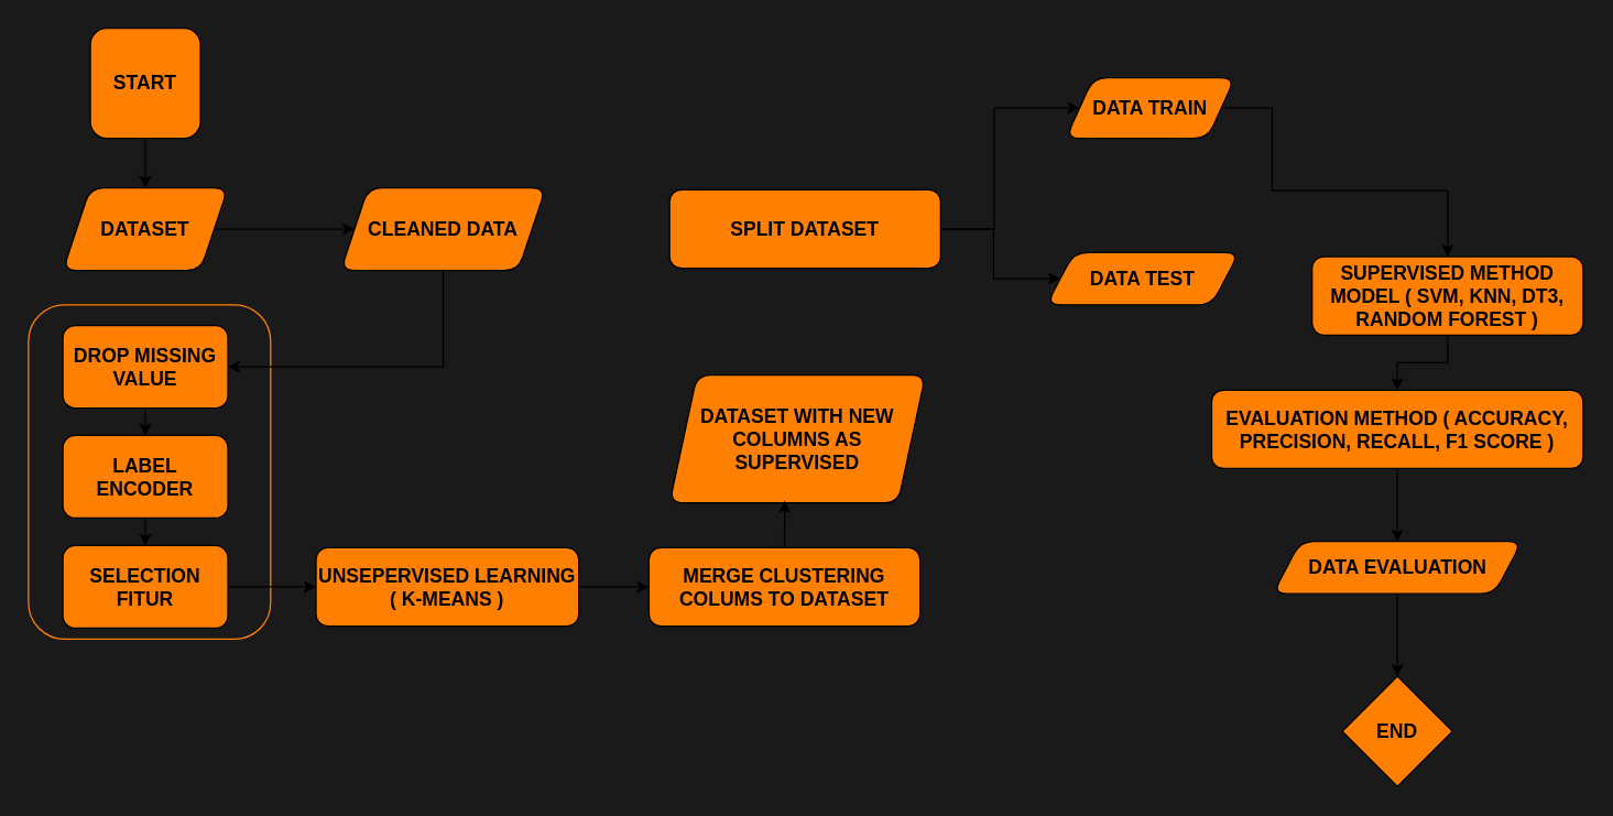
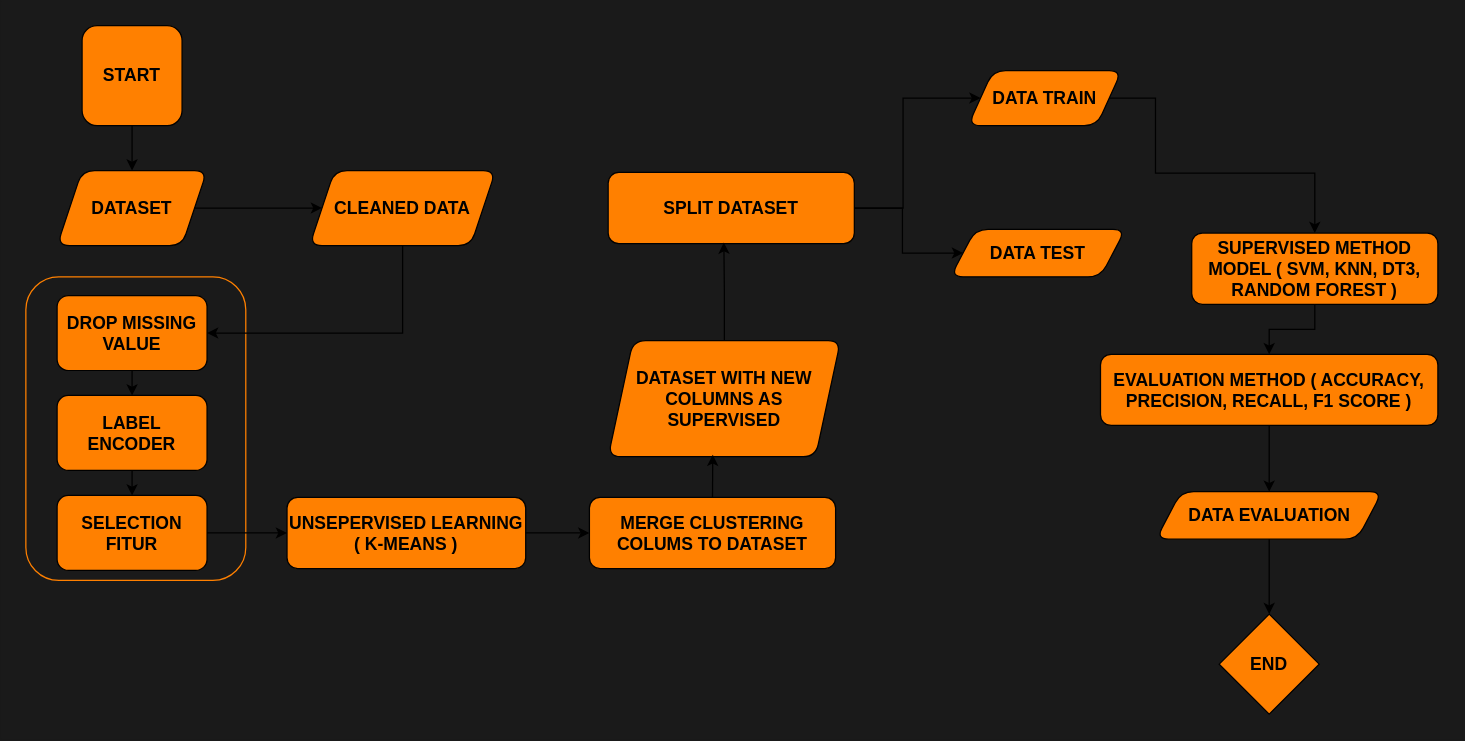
  <mxCell id="0" />
  <mxCell id="1" parent="0" />
  <mxCell id="2" value="" style="group" vertex="1" connectable="0" parent="1"><mxGeometry x="20" y="20" width="1130" height="551" as="geometry" /></mxCell>
  <mxCell id="3" value="" style="whiteSpace=wrap;html=1;rounded=1;shadow=0;sketch=0;fontColor=#000000;fillColor=none;strokeColor=#FF8000;" vertex="1" parent="2"><mxGeometry y="201" width="176" height="243" as="geometry" /></mxCell>
  <mxCell id="4" value="&lt;h3&gt;&lt;b&gt;&lt;font color=&quot;#000000&quot;&gt;START&lt;/font&gt;&lt;/b&gt;&lt;/h3&gt;" style="whiteSpace=wrap;html=1;aspect=fixed;fillColor=#FF8000;shadow=0;rounded=1;" vertex="1" parent="2"><mxGeometry x="45" width="80" height="80" as="geometry" /></mxCell>
  <mxCell id="5" value="&lt;h3 style=&quot;&quot;&gt;DATASET&lt;/h3&gt;" style="shape=parallelogram;perimeter=parallelogramPerimeter;whiteSpace=wrap;html=1;fixedSize=1;fontColor=#000000;fillColor=#FF8000;rounded=1;" vertex="1" parent="2"><mxGeometry x="25" y="116" width="120" height="60" as="geometry" /></mxCell>
  <mxCell id="6" style="edgeStyle=orthogonalEdgeStyle;rounded=0;orthogonalLoop=1;jettySize=auto;html=1;exitX=0.5;exitY=1;exitDx=0;exitDy=0;entryX=0.5;entryY=0;entryDx=0;entryDy=0;fontColor=#000000;" edge="1" parent="2" source="4" target="5"><mxGeometry relative="1" as="geometry" /></mxCell>
  <mxCell id="7" value="&lt;h3 style=&quot;&quot;&gt;DROP MISSING VALUE&lt;/h3&gt;" style="whiteSpace=wrap;html=1;fontColor=#000000;fillColor=#FF8000;rounded=1;" vertex="1" parent="2"><mxGeometry x="25" y="216" width="120" height="60" as="geometry" /></mxCell>
  <mxCell id="8" value="&lt;h3 style=&quot;&quot;&gt;LABEL ENCODER&lt;/h3&gt;" style="whiteSpace=wrap;html=1;fontColor=#000000;fillColor=#FF8000;rounded=1;" vertex="1" parent="2"><mxGeometry x="25" y="296" width="120" height="60" as="geometry" /></mxCell>
  <mxCell id="9" style="edgeStyle=orthogonalEdgeStyle;rounded=0;orthogonalLoop=1;jettySize=auto;html=1;exitX=0.5;exitY=1;exitDx=0;exitDy=0;entryX=0.5;entryY=0;entryDx=0;entryDy=0;fontColor=#000000;" edge="1" parent="2" source="7" target="8"><mxGeometry relative="1" as="geometry" /></mxCell>
  <mxCell id="10" value="&lt;h3 style=&quot;&quot;&gt;SELECTION FITUR&lt;/h3&gt;" style="whiteSpace=wrap;html=1;fontColor=#000000;fillColor=#FF8000;rounded=1;" vertex="1" parent="2"><mxGeometry x="25" y="376" width="120" height="60" as="geometry" /></mxCell>
  <mxCell id="11" style="edgeStyle=orthogonalEdgeStyle;rounded=0;orthogonalLoop=1;jettySize=auto;html=1;exitX=0.5;exitY=1;exitDx=0;exitDy=0;entryX=0.5;entryY=0;entryDx=0;entryDy=0;fontColor=#000000;" edge="1" parent="2" source="8" target="10"><mxGeometry relative="1" as="geometry" /></mxCell>
  <mxCell id="12" style="edgeStyle=orthogonalEdgeStyle;rounded=0;orthogonalLoop=1;jettySize=auto;html=1;exitX=0.5;exitY=1;exitDx=0;exitDy=0;entryX=1;entryY=0.5;entryDx=0;entryDy=0;fontColor=#000000;" edge="1" parent="2" source="13" target="7"><mxGeometry relative="1" as="geometry" /></mxCell>
  <mxCell id="13" value="&lt;h3 style=&quot;&quot;&gt;CLEANED DATA&lt;/h3&gt;" style="shape=parallelogram;perimeter=parallelogramPerimeter;whiteSpace=wrap;html=1;fixedSize=1;fontColor=#000000;fillColor=#FF8000;rounded=1;" vertex="1" parent="2"><mxGeometry x="227" y="116" width="149" height="60" as="geometry" /></mxCell>
  <mxCell id="14" style="edgeStyle=orthogonalEdgeStyle;rounded=0;orthogonalLoop=1;jettySize=auto;html=1;exitX=1;exitY=0.5;exitDx=0;exitDy=0;entryX=0;entryY=0.5;entryDx=0;entryDy=0;fontColor=#000000;" edge="1" parent="2" source="5" target="13"><mxGeometry relative="1" as="geometry" /></mxCell>
  <mxCell id="15" value="&lt;h3 style=&quot;&quot;&gt;UNSEPERVISED LEARNING ( K-MEANS )&lt;/h3&gt;" style="whiteSpace=wrap;html=1;fontColor=#000000;fillColor=#FF8000;rounded=1;" vertex="1" parent="2"><mxGeometry x="209" y="377.5" width="191" height="57" as="geometry" /></mxCell>
  <mxCell id="16" style="edgeStyle=orthogonalEdgeStyle;rounded=0;orthogonalLoop=1;jettySize=auto;html=1;exitX=1;exitY=0.5;exitDx=0;exitDy=0;fontColor=#000000;" edge="1" parent="2" source="10" target="15"><mxGeometry relative="1" as="geometry" /></mxCell>
  <mxCell id="17" value="&lt;h3 style=&quot;&quot;&gt;MERGE CLUSTERING COLUMS TO DATASET&lt;/h3&gt;" style="whiteSpace=wrap;html=1;fontColor=#000000;fillColor=#FF8000;rounded=1;" vertex="1" parent="2"><mxGeometry x="451" y="377.5" width="197" height="57" as="geometry" /></mxCell>
  <mxCell id="18" style="edgeStyle=orthogonalEdgeStyle;rounded=0;orthogonalLoop=1;jettySize=auto;html=1;exitX=1;exitY=0.5;exitDx=0;exitDy=0;entryX=0;entryY=0.5;entryDx=0;entryDy=0;fontColor=#000000;" edge="1" parent="2" source="15" target="17"><mxGeometry relative="1" as="geometry" /></mxCell>
  <mxCell id="19" value="&lt;h3 style=&quot;&quot;&gt;DATASET WITH NEW COLUMNS AS SUPERVISED&lt;/h3&gt;" style="shape=parallelogram;perimeter=parallelogramPerimeter;whiteSpace=wrap;html=1;fixedSize=1;fontColor=#000000;fillColor=#FF8000;rounded=1;" vertex="1" parent="2"><mxGeometry x="466" y="252" width="186" height="93" as="geometry" /></mxCell>
  <mxCell id="20" style="edgeStyle=orthogonalEdgeStyle;rounded=0;orthogonalLoop=1;jettySize=auto;html=1;exitX=0.5;exitY=0;exitDx=0;exitDy=0;entryX=0.45;entryY=0.983;entryDx=0;entryDy=0;entryPerimeter=0;fontColor=#000000;" edge="1" parent="2" source="17" target="19"><mxGeometry relative="1" as="geometry" /></mxCell>
  <mxCell id="21" value="&lt;h3 style=&quot;&quot;&gt;SPLIT DATASET&lt;/h3&gt;" style="whiteSpace=wrap;html=1;fontColor=#000000;fillColor=#FF8000;rounded=1;" vertex="1" parent="2"><mxGeometry x="466" y="117.5" width="197" height="57" as="geometry" /></mxCell>
+ <mxCell id="22" style="edgeStyle=orthogonalEdgeStyle;rounded=0;orthogonalLoop=1;jettySize=auto;html=1;exitX=0.5;exitY=0;exitDx=0;exitDy=0;entryX=0.47;entryY=0.985;entryDx=0;entryDy=0;entryPerimeter=0;fontColor=#000000;" edge="1" parent="2" source="19" target="21"><mxGeometry relative="1" as="geometry" /></mxCell>
  <mxCell id="23" value="&lt;h3 style=&quot;&quot;&gt;DATA TRAIN&lt;/h3&gt;" style="shape=parallelogram;perimeter=parallelogramPerimeter;whiteSpace=wrap;html=1;fixedSize=1;fontColor=#000000;fillColor=#FF8000;rounded=1;" vertex="1" parent="2"><mxGeometry x="754" y="36" width="123" height="44" as="geometry" /></mxCell>
  <mxCell id="24" style="edgeStyle=orthogonalEdgeStyle;rounded=0;orthogonalLoop=1;jettySize=auto;html=1;exitX=1;exitY=0.5;exitDx=0;exitDy=0;entryX=0;entryY=0.5;entryDx=0;entryDy=0;fontColor=#000000;" edge="1" parent="2" source="21" target="23"><mxGeometry relative="1" as="geometry"><Array as="points"><mxPoint x="702" y="146" /><mxPoint x="702" y="58" /></Array></mxGeometry></mxCell>
  <mxCell id="25" value="&lt;h3 style=&quot;&quot;&gt;DATA TEST&lt;/h3&gt;" style="shape=parallelogram;perimeter=parallelogramPerimeter;whiteSpace=wrap;html=1;fixedSize=1;fontColor=#000000;fillColor=#FF8000;rounded=1;" vertex="1" parent="2"><mxGeometry x="740" y="163" width="140" height="38" as="geometry" /></mxCell>
  <mxCell id="26" style="edgeStyle=orthogonalEdgeStyle;rounded=0;orthogonalLoop=1;jettySize=auto;html=1;exitX=1;exitY=0.5;exitDx=0;exitDy=0;fontColor=#000000;" edge="1" parent="2" source="21" target="25"><mxGeometry relative="1" as="geometry" /></mxCell>
  <mxCell id="27" value="&lt;h3 style=&quot;&quot;&gt;SUPERVISED METHOD MODEL ( SVM, KNN, DT3, RANDOM FOREST )&lt;/h3&gt;" style="whiteSpace=wrap;html=1;fontColor=#000000;fillColor=#FF8000;rounded=1;" vertex="1" parent="2"><mxGeometry x="933" y="166" width="197" height="57" as="geometry" /></mxCell>
  <mxCell id="28" style="edgeStyle=orthogonalEdgeStyle;rounded=0;orthogonalLoop=1;jettySize=auto;html=1;exitX=1;exitY=0.5;exitDx=0;exitDy=0;entryX=0.5;entryY=0;entryDx=0;entryDy=0;fontColor=#000000;" edge="1" parent="2" source="23" target="27"><mxGeometry relative="1" as="geometry"><Array as="points"><mxPoint x="904" y="58" /><mxPoint x="904" y="118" /><mxPoint x="1032" y="118" /></Array></mxGeometry></mxCell>
  <mxCell id="29" value="&lt;h3 style=&quot;&quot;&gt;EVALUATION METHOD ( ACCURACY, PRECISION, RECALL, F1 SCORE )&lt;/h3&gt;" style="whiteSpace=wrap;html=1;fontColor=#000000;fillColor=#FF8000;rounded=1;" vertex="1" parent="2"><mxGeometry x="860" y="263" width="270" height="57" as="geometry" /></mxCell>
  <mxCell id="30" style="edgeStyle=orthogonalEdgeStyle;rounded=0;orthogonalLoop=1;jettySize=auto;html=1;exitX=0.5;exitY=1;exitDx=0;exitDy=0;entryX=0.5;entryY=0;entryDx=0;entryDy=0;fontColor=#000000;" edge="1" parent="2" source="27" target="29"><mxGeometry relative="1" as="geometry" /></mxCell>
  <mxCell id="31" value="&lt;h3 style=&quot;&quot;&gt;DATA EVALUATION&lt;/h3&gt;" style="shape=parallelogram;perimeter=parallelogramPerimeter;whiteSpace=wrap;html=1;fixedSize=1;fontColor=#000000;fillColor=#FF8000;rounded=1;" vertex="1" parent="2"><mxGeometry x="904.5" y="373" width="181" height="38" as="geometry" /></mxCell>
  <mxCell id="32" style="edgeStyle=orthogonalEdgeStyle;rounded=0;orthogonalLoop=1;jettySize=auto;html=1;exitX=0.5;exitY=1;exitDx=0;exitDy=0;entryX=0.5;entryY=0;entryDx=0;entryDy=0;fontColor=#000000;" edge="1" parent="2" source="29" target="31"><mxGeometry relative="1" as="geometry" /></mxCell>
  <mxCell id="33" value="&lt;h3&gt;&lt;font color=&quot;#000000&quot;&gt;END&lt;/font&gt;&lt;/h3&gt;" style="rhombus;whiteSpace=wrap;html=1;aspect=fixed;fillColor=#FF8000;shadow=0;" vertex="1" parent="2"><mxGeometry x="955" y="471" width="80" height="80" as="geometry" /></mxCell>
  <mxCell id="34" style="edgeStyle=orthogonalEdgeStyle;rounded=0;orthogonalLoop=1;jettySize=auto;html=1;exitX=0.5;exitY=1;exitDx=0;exitDy=0;fontColor=#000000;" edge="1" parent="2" source="31" target="33"><mxGeometry relative="1" as="geometry" /></mxCell>
